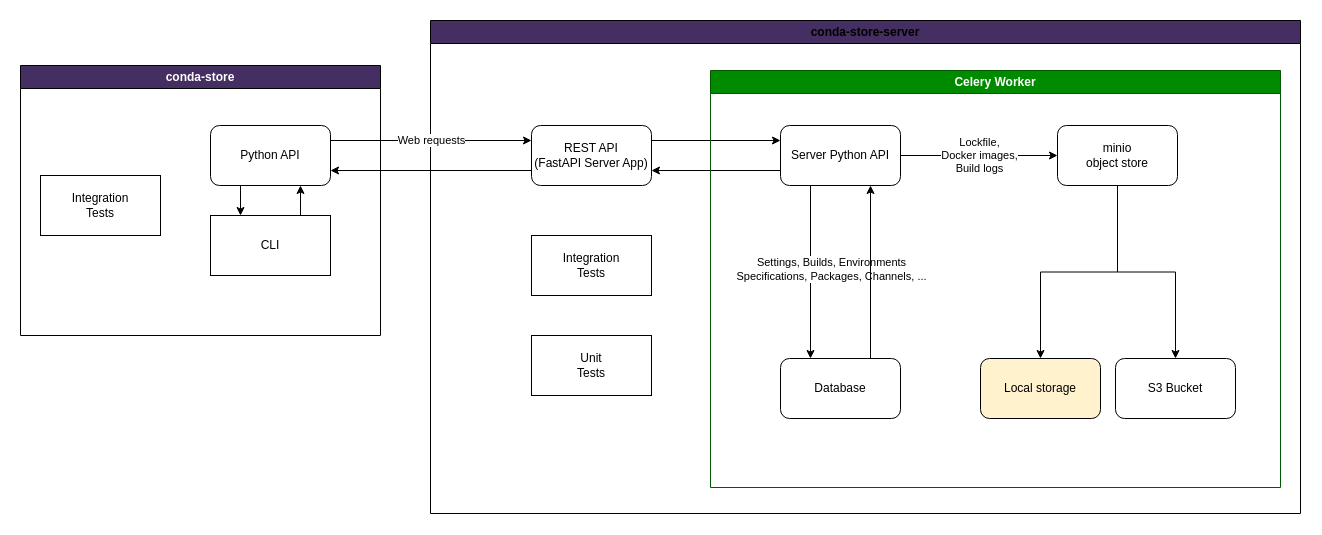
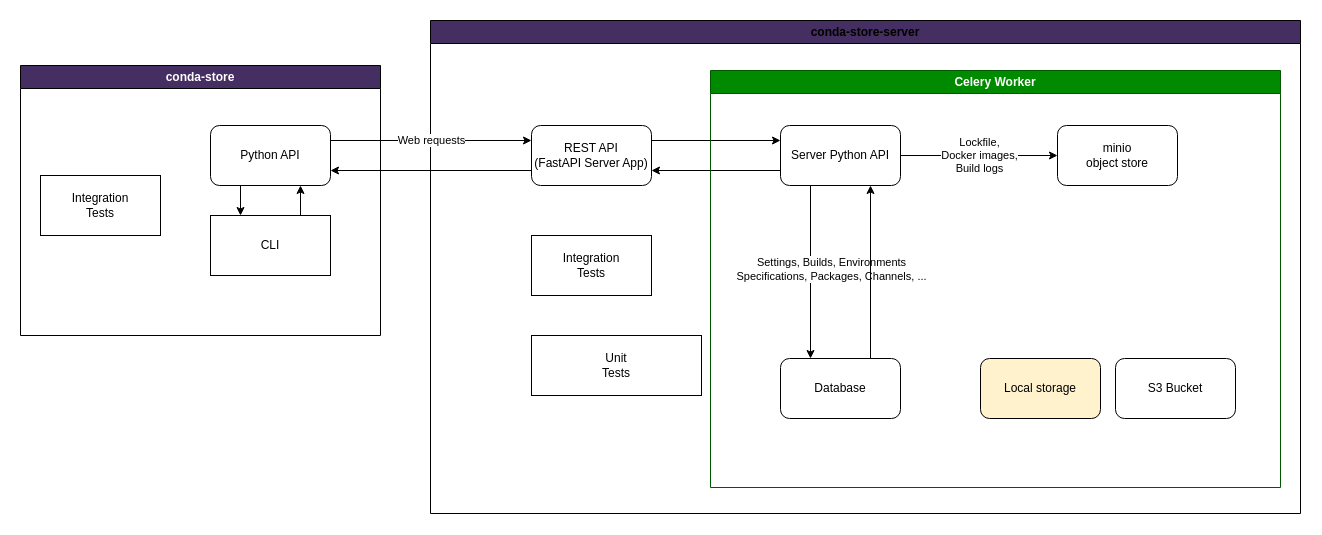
  <mxCell id="0" />
  <mxCell id="1" parent="0" />
  <mxCell id="2" value="conda-store" style="swimlane;whiteSpace=wrap;html=1;fillColor=#452E61;fontColor=#ffffff;strokeColor=default;fillStyle=solid;swimlaneFillColor=default;" parent="1" vertex="1"><mxGeometry x="20" y="65" width="360" height="270" as="geometry" /></mxCell>
  <mxCell id="3" style="edgeStyle=orthogonalEdgeStyle;rounded=0;orthogonalLoop=1;jettySize=auto;html=1;exitX=0.75;exitY=0;exitDx=0;exitDy=0;entryX=0.75;entryY=1;entryDx=0;entryDy=0;" parent="2" source="4" target="6" edge="1"><mxGeometry relative="1" as="geometry" /></mxCell>
  <mxCell id="4" value="CLI" style="whiteSpace=wrap;html=1;rounded=0;" parent="2" vertex="1"><mxGeometry x="190" y="150" width="120" height="60" as="geometry" /></mxCell>
  <mxCell id="5" style="edgeStyle=orthogonalEdgeStyle;rounded=0;orthogonalLoop=1;jettySize=auto;html=1;exitX=0.25;exitY=1;exitDx=0;exitDy=0;entryX=0.25;entryY=0;entryDx=0;entryDy=0;" parent="2" source="6" target="4" edge="1"><mxGeometry relative="1" as="geometry" /></mxCell>
  <mxCell id="6" value="Python API" style="rounded=1;whiteSpace=wrap;html=1;" parent="2" vertex="1"><mxGeometry x="190" y="60" width="120" height="60" as="geometry" /></mxCell>
  <mxCell id="7" value="Integration&lt;br&gt;Tests" style="rounded=0;whiteSpace=wrap;html=1;" parent="2" vertex="1"><mxGeometry x="20" y="110" width="120" height="60" as="geometry" /></mxCell>
  <mxCell id="8" value="conda-store-server" style="swimlane;whiteSpace=wrap;html=1;fillStyle=solid;fillColor=#452E61;swimlaneFillColor=default;" parent="1" vertex="1"><mxGeometry x="430" y="20" width="870" height="493" as="geometry" /></mxCell>
  <mxCell id="9" style="edgeStyle=orthogonalEdgeStyle;rounded=0;orthogonalLoop=1;jettySize=auto;html=1;exitX=1;exitY=0.25;exitDx=0;exitDy=0;entryX=0;entryY=0.25;entryDx=0;entryDy=0;" parent="8" source="10" target="16" edge="1"><mxGeometry relative="1" as="geometry" /></mxCell>
  <mxCell id="10" value="REST API&lt;br&gt;(FastAPI Server App)" style="rounded=1;whiteSpace=wrap;html=1;" parent="8" vertex="1"><mxGeometry x="101" y="105" width="120" height="60" as="geometry" /></mxCell>
  <mxCell id="11" style="edgeStyle=orthogonalEdgeStyle;rounded=0;orthogonalLoop=1;jettySize=auto;html=1;exitX=0;exitY=0.75;exitDx=0;exitDy=0;entryX=1;entryY=0.75;entryDx=0;entryDy=0;" parent="8" source="16" target="10" edge="1"><mxGeometry relative="1" as="geometry" /></mxCell>
  <mxCell id="12" value="Celery Worker" style="swimlane;whiteSpace=wrap;html=1;fillColor=#008a00;fontColor=#ffffff;strokeColor=#005700;swimlaneFillColor=none;" parent="8" vertex="1"><mxGeometry x="280" y="50" width="570" height="417" as="geometry" /></mxCell>
  <mxCell id="13" style="edgeStyle=orthogonalEdgeStyle;rounded=0;orthogonalLoop=1;jettySize=auto;html=1;exitX=0.25;exitY=1;exitDx=0;exitDy=0;entryX=0.25;entryY=0;entryDx=0;entryDy=0;" parent="12" source="16" target="18" edge="1"><mxGeometry relative="1" as="geometry" /></mxCell>
  <mxCell id="14" value="Settings, Builds, Environments&lt;br&gt;Specifications, Packages, Channels, ..." style="edgeLabel;html=1;align=center;verticalAlign=middle;resizable=0;points=[];" parent="13" vertex="1" connectable="0"><mxGeometry x="-0.039" y="-1" relative="1" as="geometry"><mxPoint x="21" as="offset" /></mxGeometry></mxCell>
  <mxCell id="15" value="Lockfile,&lt;br&gt;Docker images,&lt;div&gt;Build logs&lt;/div&gt;" style="edgeStyle=orthogonalEdgeStyle;rounded=0;orthogonalLoop=1;jettySize=auto;html=1;exitX=1;exitY=0.5;exitDx=0;exitDy=0;entryX=0;entryY=0.5;entryDx=0;entryDy=0;" parent="12" source="16" target="21" edge="1"><mxGeometry relative="1" as="geometry" /></mxCell>
  <mxCell id="16" value="Server Python API" style="rounded=1;whiteSpace=wrap;html=1;" parent="12" vertex="1"><mxGeometry x="70" y="55" width="120" height="60" as="geometry" /></mxCell>
  <mxCell id="17" style="edgeStyle=orthogonalEdgeStyle;rounded=0;orthogonalLoop=1;jettySize=auto;html=1;exitX=0.75;exitY=0;exitDx=0;exitDy=0;entryX=0.75;entryY=1;entryDx=0;entryDy=0;" parent="12" source="18" target="16" edge="1"><mxGeometry relative="1" as="geometry" /></mxCell>
  <mxCell id="18" value="Database&lt;span style=&quot;color: rgba(0, 0, 0, 0); font-family: monospace; font-size: 0px; text-align: start; text-wrap: nowrap;&quot;&gt;%3CmxGraphModel%3E%3Croot%3E%3CmxCell%20id%3D%220%22%2F%3E%3CmxCell%20id%3D%221%22%20parent%3D%220%22%2F%3E%3CmxCell%20id%3D%222%22%20value%3D%22REST%20API%22%20style%3D%22rounded%3D1%3BwhiteSpace%3Dwrap%3Bhtml%3D1%3B%22%20vertex%3D%221%22%20parent%3D%221%22%3E%3CmxGeometry%20x%3D%22520%22%20y%3D%22170%22%20width%3D%22120%22%20height%3D%2260%22%20as%3D%22geometry%22%2F%3E%3C%2FmxCell%3E%3C%2Froot%3E%3C%2FmxGraphModel%3E&lt;/span&gt;" style="rounded=1;whiteSpace=wrap;html=1;" parent="12" vertex="1"><mxGeometry x="70" y="288" width="120" height="60" as="geometry" /></mxCell>
- <mxCell id="19" style="edgeStyle=orthogonalEdgeStyle;rounded=0;orthogonalLoop=1;jettySize=auto;html=1;" parent="12" source="21" target="22" edge="1"><mxGeometry relative="1" as="geometry" /></mxCell>
- <mxCell id="20" style="edgeStyle=orthogonalEdgeStyle;rounded=0;orthogonalLoop=1;jettySize=auto;html=1;entryX=0.5;entryY=0;entryDx=0;entryDy=0;" parent="12" source="21" target="23" edge="1"><mxGeometry relative="1" as="geometry" /></mxCell>
  <mxCell id="21" value="minio&lt;br&gt;object store" style="rounded=1;whiteSpace=wrap;html=1;" parent="12" vertex="1"><mxGeometry x="347" y="55" width="120" height="60" as="geometry" /></mxCell>
  <mxCell id="22" value="Local storage" style="rounded=1;whiteSpace=wrap;html=1;fillColor=#fff2cc;" parent="12" vertex="1"><mxGeometry x="270" y="288" width="120" height="60" as="geometry" /></mxCell>
  <mxCell id="23" value="S3 Bucket" style="rounded=1;whiteSpace=wrap;html=1;" parent="12" vertex="1"><mxGeometry x="405" y="288" width="120" height="60" as="geometry" /></mxCell>
  <mxCell id="24" value="Integration&lt;br&gt;Tests" style="rounded=0;whiteSpace=wrap;html=1;" vertex="1" parent="8"><mxGeometry x="101" y="215" width="120" height="60" as="geometry" /></mxCell>
- <mxCell id="25" value="Unit&lt;br&gt;Tests" style="rounded=0;whiteSpace=wrap;html=1;" vertex="1" parent="8"><mxGeometry x="101" y="315" width="120" height="60" as="geometry" /></mxCell>
+ <mxCell id="25" value="Unit&lt;br&gt;Tests" style="rounded=0;whiteSpace=wrap;html=1;" vertex="1" parent="8"><mxGeometry x="101" y="315" width="170" height="60" as="geometry" /></mxCell>
  <mxCell id="26" value="Web requests" style="edgeStyle=orthogonalEdgeStyle;rounded=0;orthogonalLoop=1;jettySize=auto;html=1;exitX=1;exitY=0.25;exitDx=0;exitDy=0;entryX=0;entryY=0.25;entryDx=0;entryDy=0;" parent="1" source="6" target="10" edge="1"><mxGeometry relative="1" as="geometry" /></mxCell>
  <mxCell id="27" style="edgeStyle=orthogonalEdgeStyle;rounded=0;orthogonalLoop=1;jettySize=auto;html=1;exitX=0;exitY=0.75;exitDx=0;exitDy=0;entryX=1;entryY=0.75;entryDx=0;entryDy=0;" parent="1" source="10" target="6" edge="1"><mxGeometry relative="1" as="geometry" /></mxCell>
